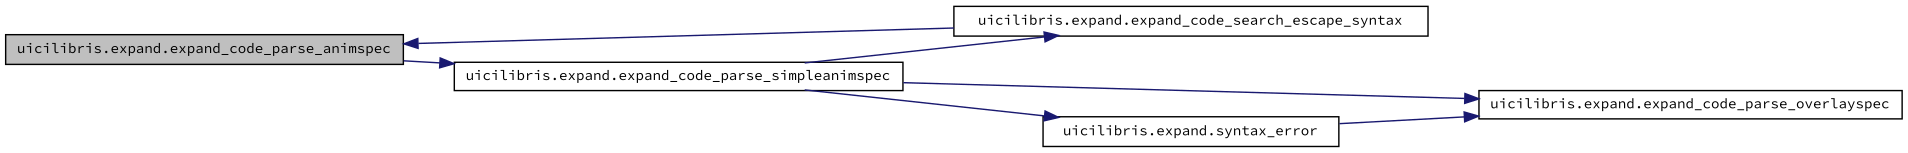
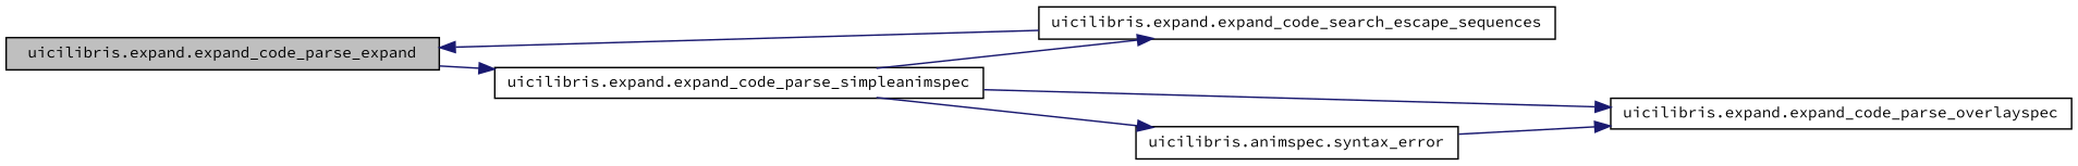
  digraph {
    fontname="Source Code Pro"
    rankdir=LR
    node [color=black fillcolor=white fontname="Source Code Pro" fontsize=10 shape=record style=filled]
    edge [color=midnightblue fontname="Source Code Pro" fontsize=10 labelfontname=FreeSans labelfontsize=10 style=solid]
-   n1 [fillcolor=grey75 fontcolor=black height=0.2 label="uicilibris.expand.expand_code_parse_animspec" width=0.4]
+   n1 [fillcolor=grey75 fontcolor=black height=0.2 label="uicilibris.expand.expand_code_parse_expand" width=0.4]
    n2 [height=0.2 label="uicilibris.expand.expand_code_parse_simpleanimspec" width=0.4]
-   n3 [height=0.2 label="uicilibris.expand.expand_code_search_escape_syntax" width=0.4]
+   n3 [height=0.2 label="uicilibris.expand.expand_code_search_escape_sequences" width=0.4]
    n4 [height=0.2 label="uicilibris.expand.expand_code_parse_overlayspec" width=0.4]
-   n5 [height=0.2 label="uicilibris.expand.syntax_error" width=0.4]
+   n5 [height=0.2 label="uicilibris.animspec.syntax_error" width=0.4]
    n1 -> n2
    n2 -> n3
    n2 -> n4
    n2 -> n5
    n3 -> n1
    n5 -> n4
  }
